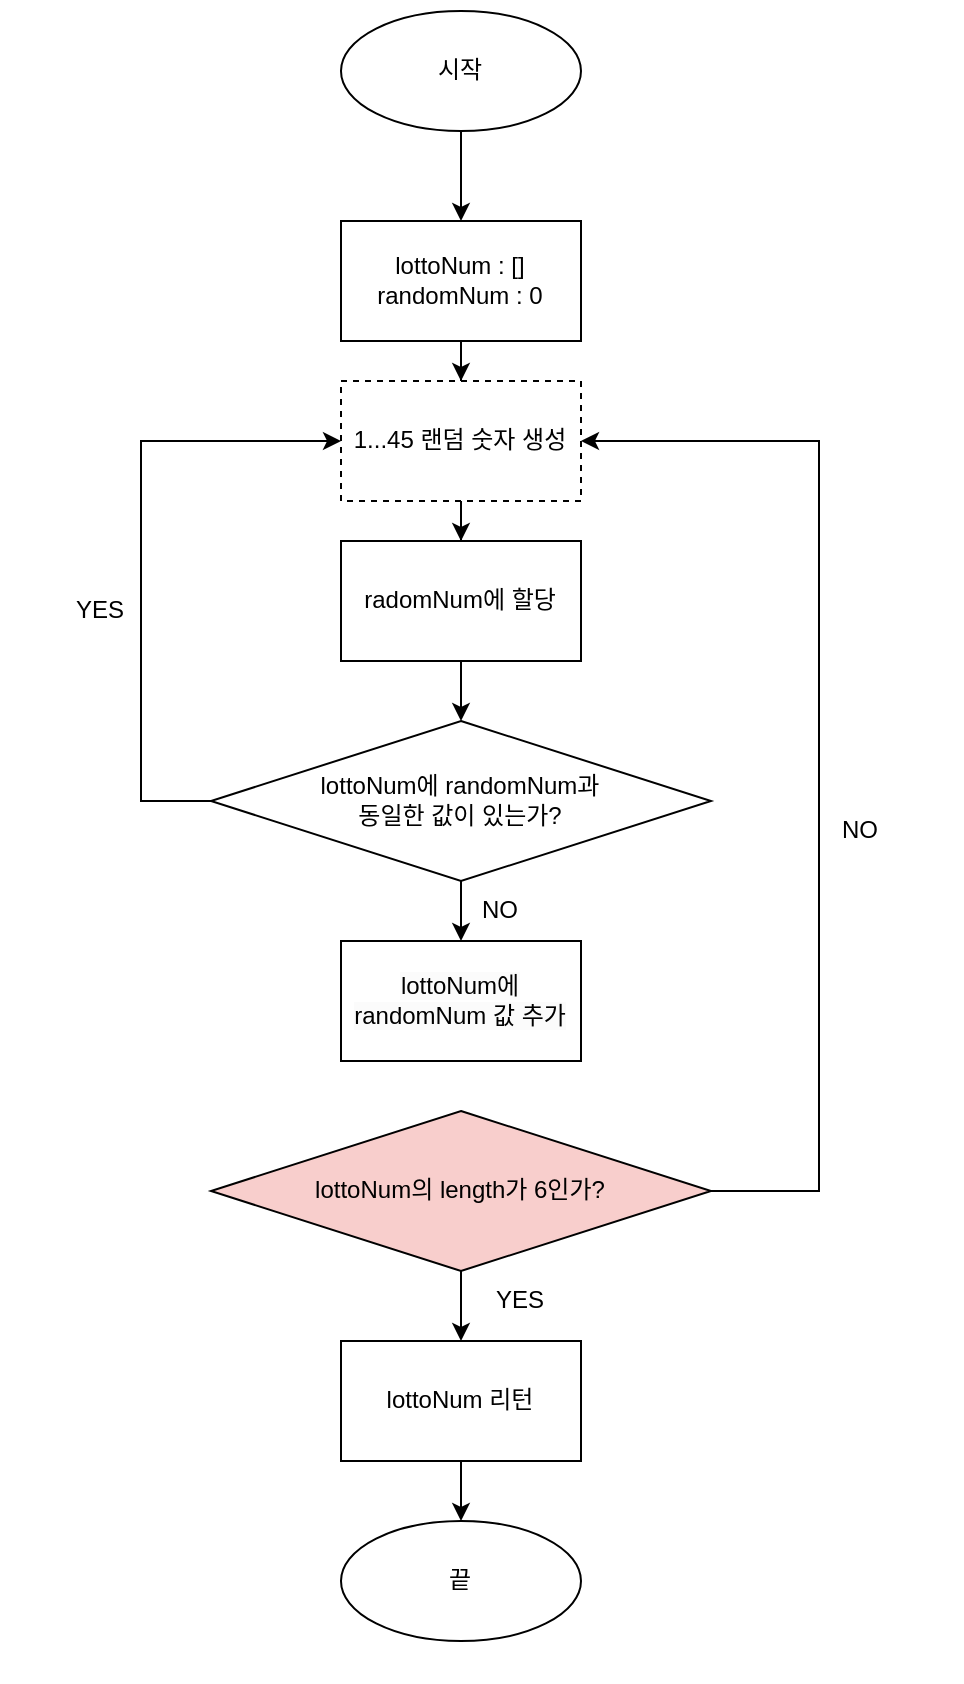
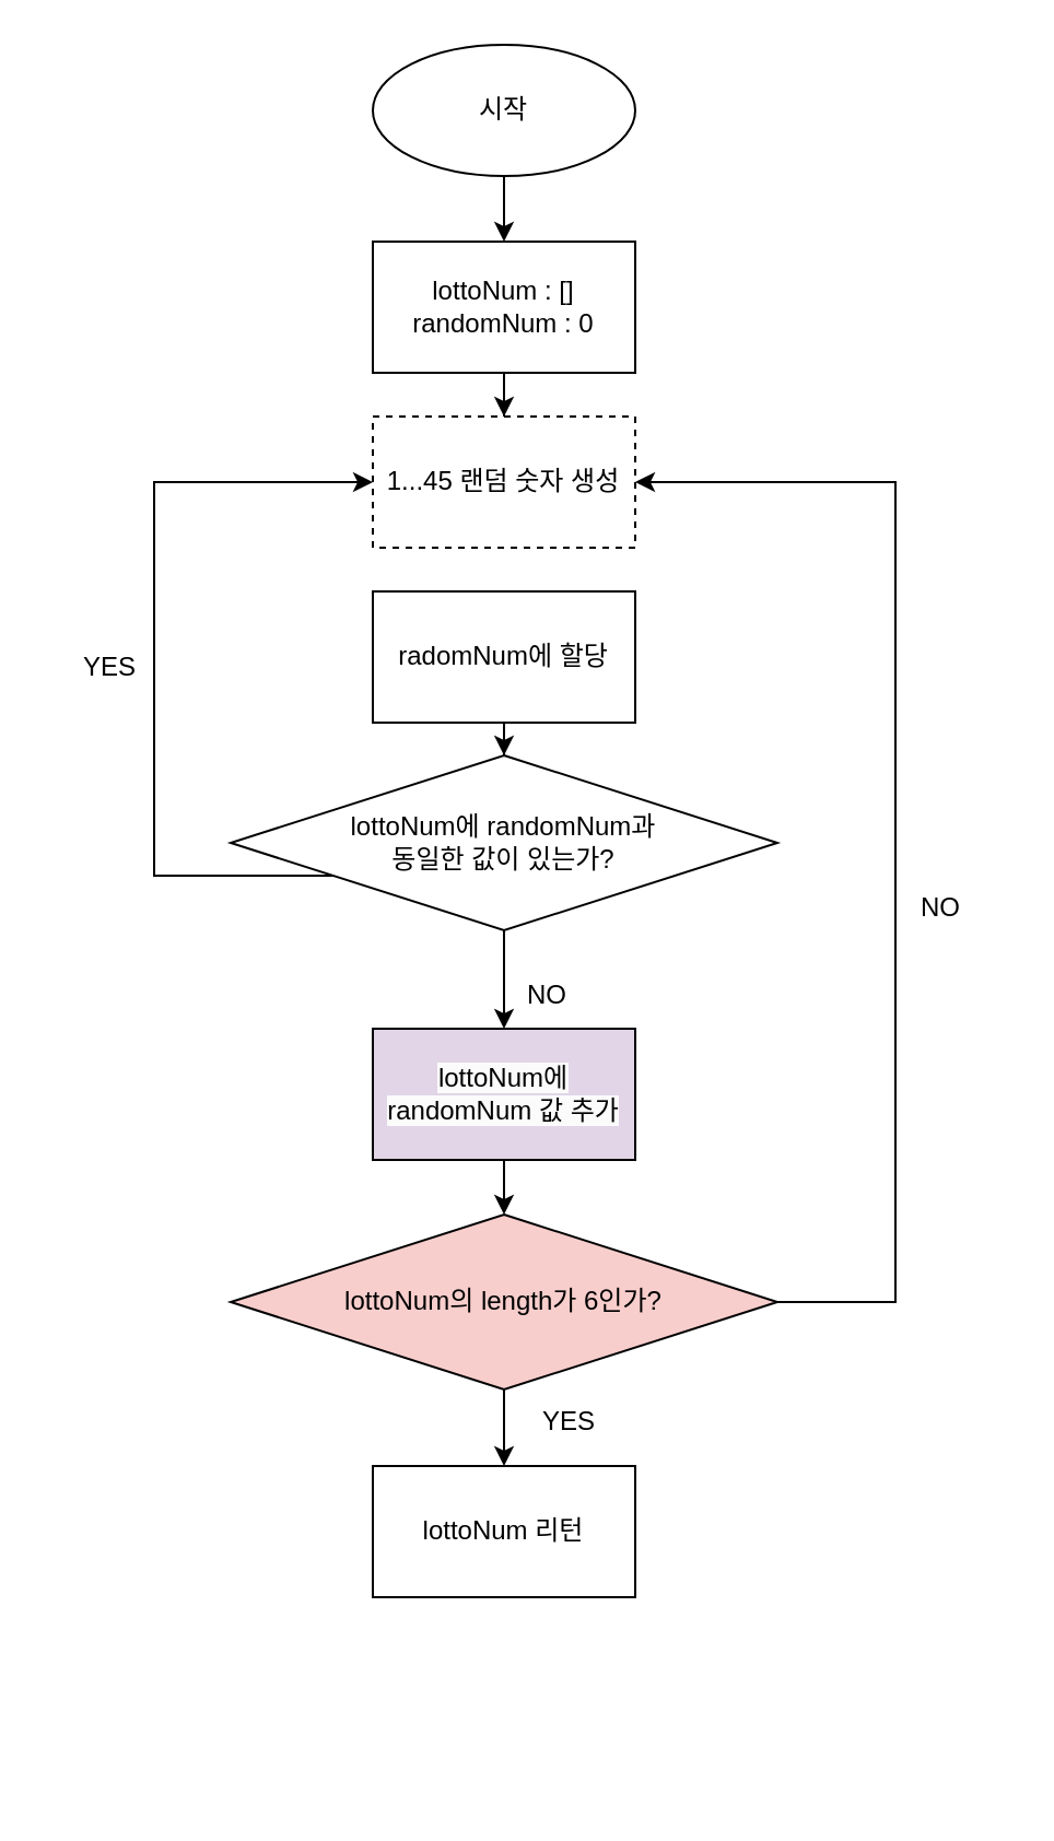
  <mxCell id="0" />
  <mxCell id="1" parent="0" />
  <mxCell id="2" style="edgeStyle=orthogonalEdgeStyle;rounded=0;orthogonalLoop=1;jettySize=auto;html=1;entryX=0.5;entryY=0;entryDx=0;entryDy=0;" parent="1" source="3" target="5" edge="1"><mxGeometry relative="1" as="geometry" /></mxCell>
- <mxCell id="3" value="시작" style="ellipse;whiteSpace=wrap;html=1;" parent="1" vertex="1"><mxGeometry x="170" y="5" width="120" height="60" as="geometry" /></mxCell>
+ <mxCell id="3" value="시작" style="ellipse;whiteSpace=wrap;html=1;" parent="1" vertex="1"><mxGeometry x="170" y="20" width="120" height="60" as="geometry" /></mxCell>
  <mxCell id="4" value="" style="edgeStyle=orthogonalEdgeStyle;rounded=0;orthogonalLoop=1;jettySize=auto;html=1;" parent="1" source="5" target="10" edge="1"><mxGeometry relative="1" as="geometry" /></mxCell>
  <mxCell id="5" value="lottoNum : []&lt;br&gt;randomNum : 0" style="rounded=0;whiteSpace=wrap;html=1;" parent="1" vertex="1"><mxGeometry x="170" y="110" width="120" height="60" as="geometry" /></mxCell>
- <mxCell id="6" style="edgeStyle=orthogonalEdgeStyle;rounded=0;orthogonalLoop=1;jettySize=auto;html=1;" parent="1" source="7" target="8" edge="1"><mxGeometry relative="1" as="geometry" /></mxCell>
  <mxCell id="7" value="lottoNum 리턴" style="rounded=0;whiteSpace=wrap;html=1;" parent="1" vertex="1"><mxGeometry x="170" y="670" width="120" height="60" as="geometry" /></mxCell>
- <mxCell id="8" value="끝" style="ellipse;whiteSpace=wrap;html=1;" parent="1" vertex="1"><mxGeometry x="170" y="760" width="120" height="60" as="geometry" /></mxCell>
- <mxCell id="9" value="" style="edgeStyle=orthogonalEdgeStyle;rounded=0;orthogonalLoop=1;jettySize=auto;html=1;" parent="1" source="10" target="12" edge="1"><mxGeometry relative="1" as="geometry" /></mxCell>
  <mxCell id="10" value="1...45 랜덤 숫자 생성" style="whiteSpace=wrap;html=1;rounded=0;dashed=1;" parent="1" vertex="1"><mxGeometry x="170" y="190" width="120" height="60" as="geometry" /></mxCell>
  <mxCell id="11" value="" style="edgeStyle=orthogonalEdgeStyle;rounded=0;orthogonalLoop=1;jettySize=auto;html=1;" parent="1" source="12" target="15" edge="1"><mxGeometry relative="1" as="geometry" /></mxCell>
  <mxCell id="12" value="radomNum에 할당" style="whiteSpace=wrap;html=1;rounded=0;" parent="1" vertex="1"><mxGeometry x="170" y="270" width="120" height="60" as="geometry" /></mxCell>
  <mxCell id="13" style="edgeStyle=orthogonalEdgeStyle;rounded=0;orthogonalLoop=1;jettySize=auto;html=1;entryX=0;entryY=0.5;entryDx=0;entryDy=0;" parent="1" source="15" target="10" edge="1"><mxGeometry relative="1" as="geometry"><Array as="points"><mxPoint x="70" y="400" /><mxPoint x="70" y="220" /></Array></mxGeometry></mxCell>
  <mxCell id="14" value="" style="edgeStyle=orthogonalEdgeStyle;rounded=0;orthogonalLoop=1;jettySize=auto;html=1;" parent="1" source="15" target="18" edge="1"><mxGeometry relative="1" as="geometry" /></mxCell>
- <mxCell id="15" value="lottoNum에 randomNum과 &lt;br&gt;동일한 값이 있는가?" style="rhombus;whiteSpace=wrap;html=1;rounded=0;" parent="1" vertex="1"><mxGeometry x="105" y="360" width="250" height="80" as="geometry" /></mxCell>
+ <mxCell id="15" value="lottoNum에 randomNum과 &lt;br&gt;동일한 값이 있는가?" style="rhombus;whiteSpace=wrap;html=1;rounded=0;" parent="1" vertex="1"><mxGeometry x="105" y="345" width="250" height="80" as="geometry" /></mxCell>
  <mxCell id="16" value="YES" style="text;html=1;align=center;verticalAlign=middle;whiteSpace=wrap;rounded=0;" parent="1" vertex="1"><mxGeometry x="20" y="290" width="60" height="30" as="geometry" /></mxCell>
- <mxCell id="18" value="&lt;span style=&quot;color: rgb(0, 0, 0); font-family: Helvetica; font-size: 12px; font-style: normal; font-variant-ligatures: normal; font-variant-caps: normal; font-weight: 400; letter-spacing: normal; orphans: 2; text-align: center; text-indent: 0px; text-transform: none; widows: 2; word-spacing: 0px; -webkit-text-stroke-width: 0px; background-color: rgb(251, 251, 251); text-decoration-thickness: initial; text-decoration-style: initial; text-decoration-color: initial; float: none; display: inline !important;&quot;&gt;lottoNum에 randomNum 값 추가&lt;/span&gt;" style="whiteSpace=wrap;html=1;rounded=0;" parent="1" vertex="1"><mxGeometry x="170" y="470" width="120" height="60" as="geometry" /></mxCell>
+ <mxCell id="17" value="" style="edgeStyle=orthogonalEdgeStyle;rounded=0;orthogonalLoop=1;jettySize=auto;html=1;" parent="1" source="18" target="20" edge="1"><mxGeometry relative="1" as="geometry" /></mxCell>
+ <mxCell id="18" value="&lt;span style=&quot;color: rgb(0, 0, 0); font-family: Helvetica; font-size: 12px; font-style: normal; font-variant-ligatures: normal; font-variant-caps: normal; font-weight: 400; letter-spacing: normal; orphans: 2; text-align: center; text-indent: 0px; text-transform: none; widows: 2; word-spacing: 0px; -webkit-text-stroke-width: 0px; background-color: rgb(251, 251, 251); text-decoration-thickness: initial; text-decoration-style: initial; text-decoration-color: initial; float: none; display: inline !important;&quot;&gt;lottoNum에 randomNum 값 추가&lt;/span&gt;" style="whiteSpace=wrap;html=1;rounded=0;fillColor=#e1d5e7;" parent="1" vertex="1"><mxGeometry x="170" y="470" width="120" height="60" as="geometry" /></mxCell>
  <mxCell id="19" style="edgeStyle=orthogonalEdgeStyle;rounded=0;orthogonalLoop=1;jettySize=auto;html=1;entryX=0.5;entryY=0;entryDx=0;entryDy=0;" parent="1" source="20" target="7" edge="1"><mxGeometry relative="1" as="geometry" /></mxCell>
  <mxCell id="20" value="lottoNum의 length가 6인가?" style="rhombus;whiteSpace=wrap;html=1;rounded=0;fillColor=#f8cecc;" parent="1" vertex="1"><mxGeometry x="105" y="555" width="250" height="80" as="geometry" /></mxCell>
  <mxCell id="21" value="YES" style="text;html=1;align=center;verticalAlign=middle;whiteSpace=wrap;rounded=0;" parent="1" vertex="1"><mxGeometry x="230" y="635" width="60" height="30" as="geometry" /></mxCell>
  <mxCell id="22" style="edgeStyle=orthogonalEdgeStyle;rounded=0;orthogonalLoop=1;jettySize=auto;html=1;entryX=1;entryY=0.5;entryDx=0;entryDy=0;" parent="1" target="10" edge="1"><mxGeometry relative="1" as="geometry"><mxPoint x="354.04" y="595" as="sourcePoint" /><mxPoint x="330" y="200" as="targetPoint" /><Array as="points"><mxPoint x="409" y="595" /><mxPoint x="409" y="220" /></Array></mxGeometry></mxCell>
  <mxCell id="23" value="NO" style="text;html=1;align=center;verticalAlign=middle;whiteSpace=wrap;rounded=0;" parent="1" vertex="1"><mxGeometry x="400" y="400" width="60" height="30" as="geometry" /></mxCell>
  <mxCell id="24" value="NO" style="text;html=1;align=center;verticalAlign=middle;whiteSpace=wrap;rounded=0;" parent="1" vertex="1"><mxGeometry x="220" y="440" width="60" height="30" as="geometry" /></mxCell>
